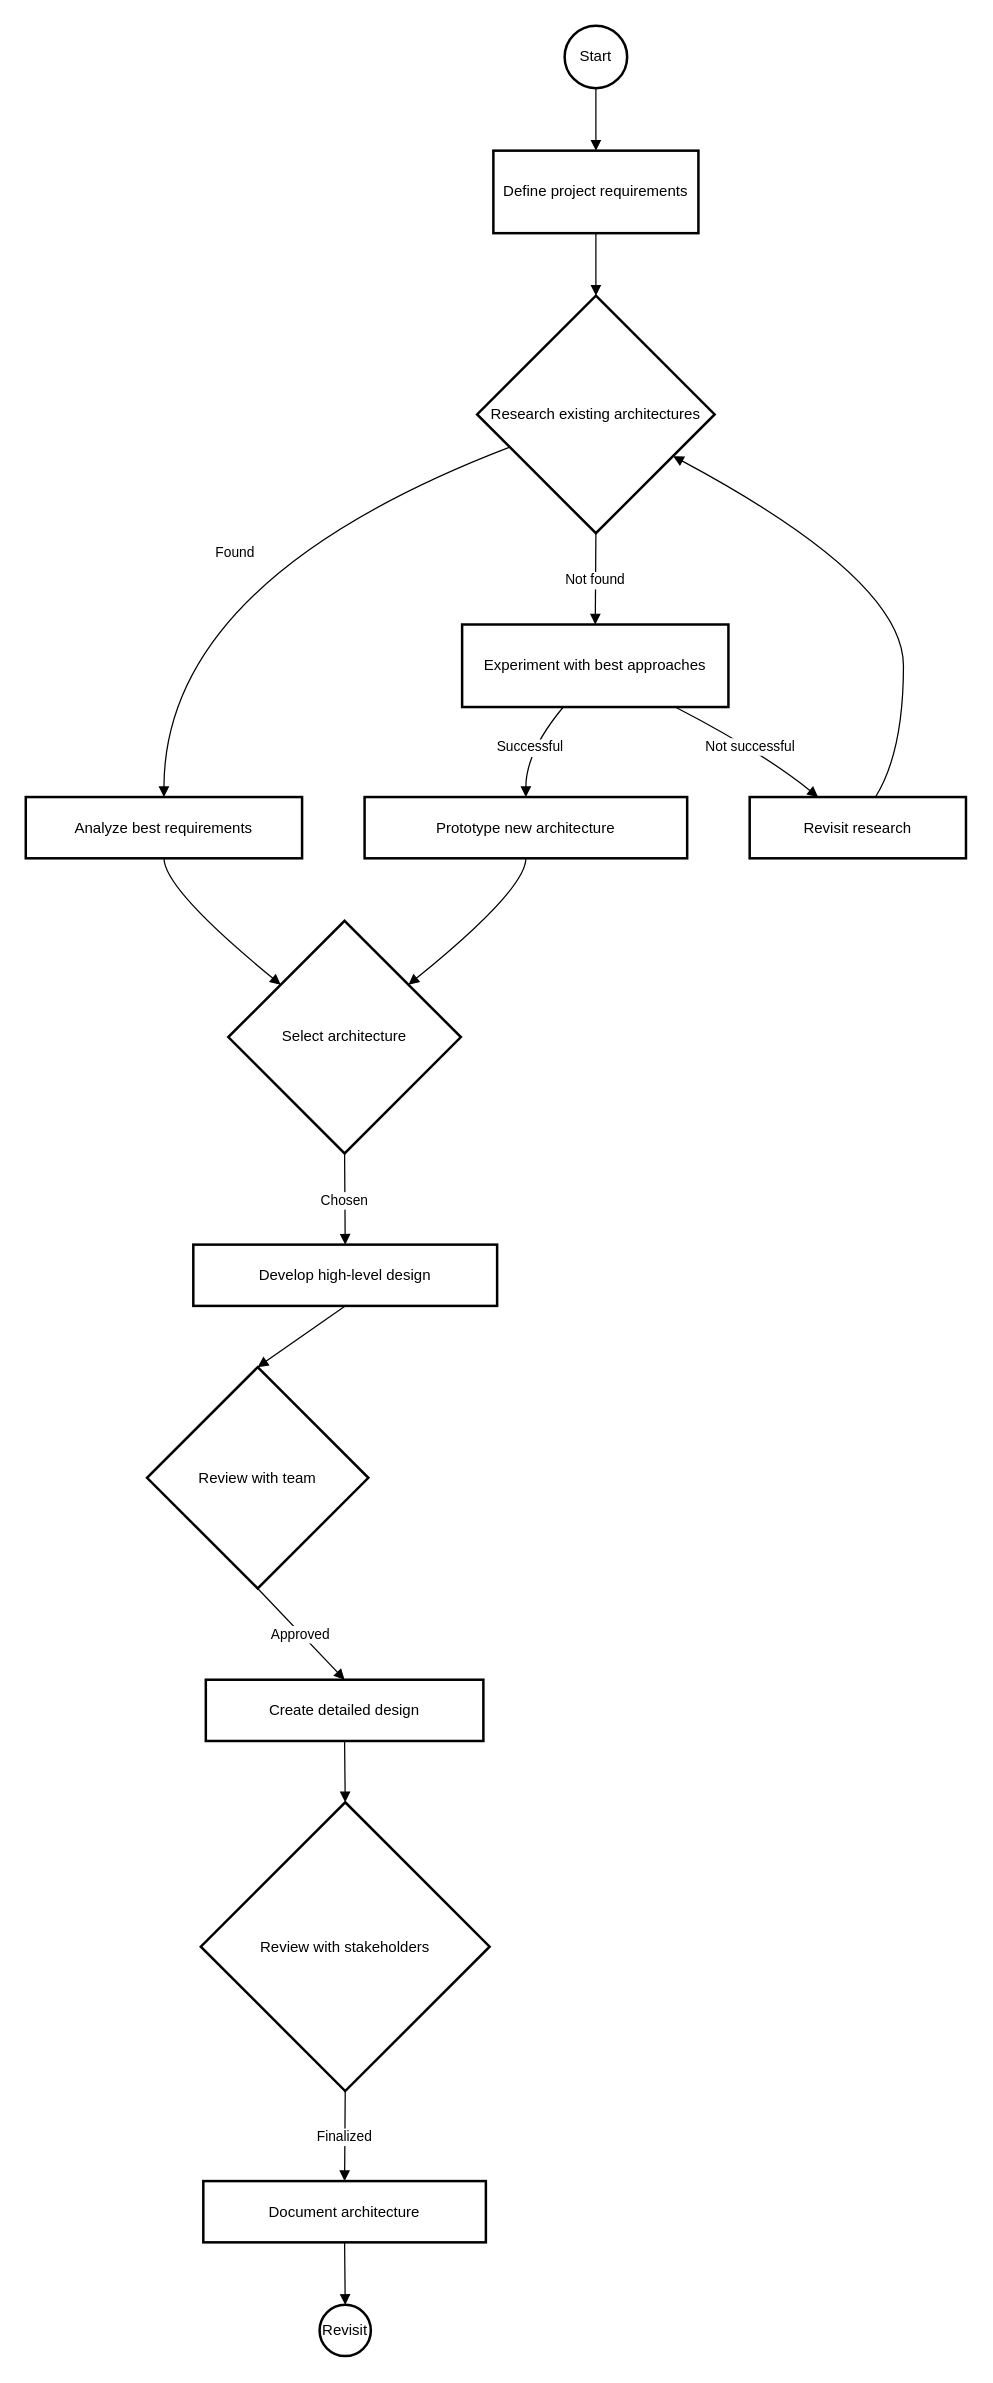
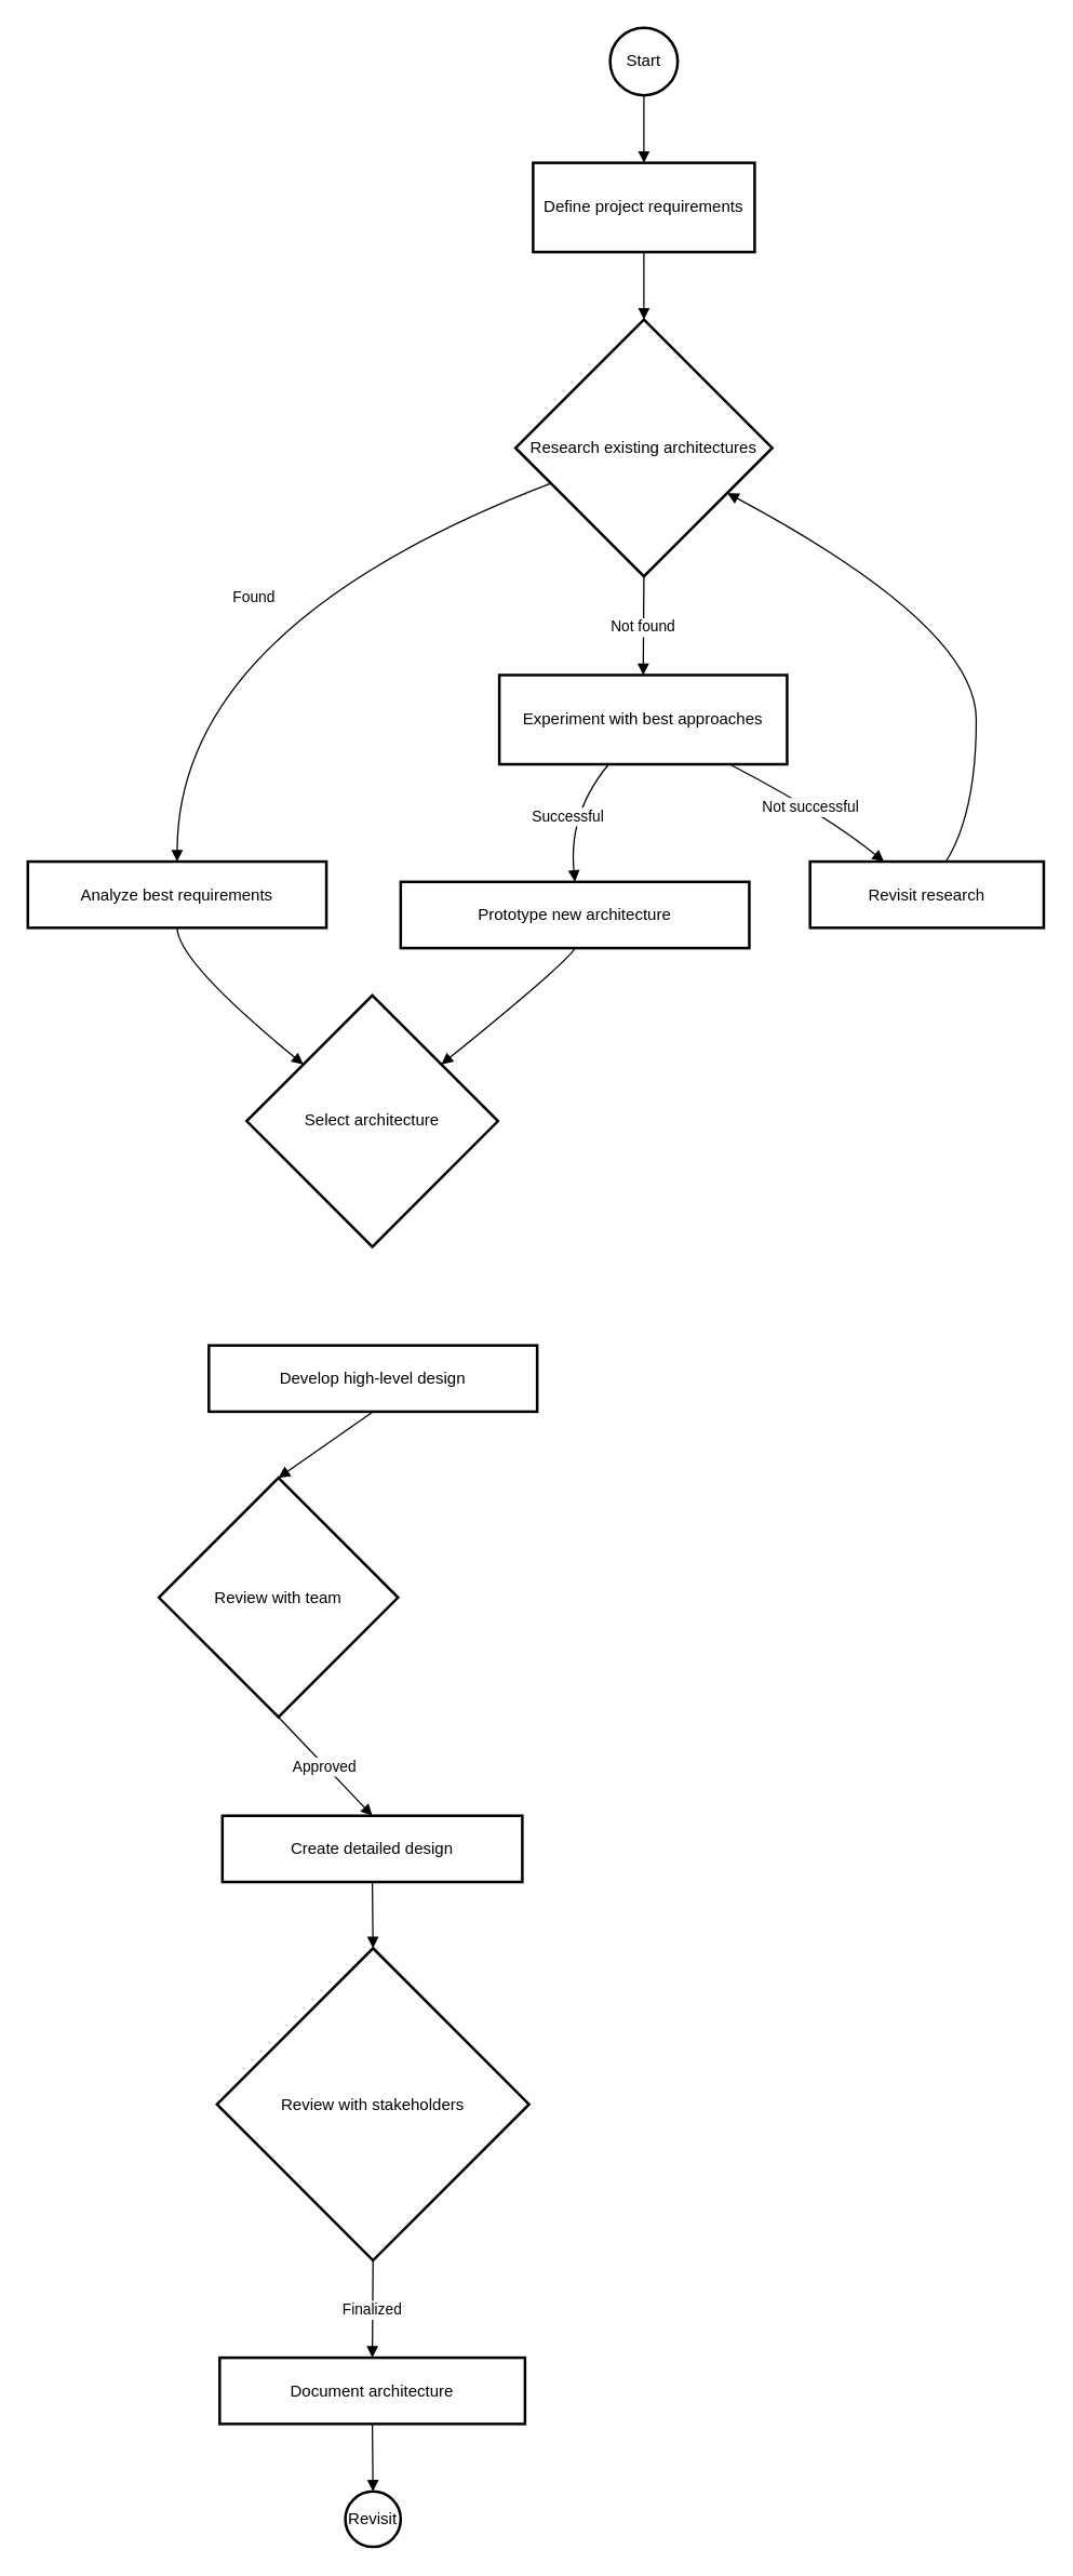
  <mxCell id="0" />
  <mxCell id="1" parent="0" />
  <mxCell id="2" value="Start" style="ellipse;aspect=fixed;strokeWidth=2;whiteSpace=wrap;" vertex="1" parent="1"><mxGeometry x="451" y="20" width="50" height="50" as="geometry" /></mxCell>
  <mxCell id="3" value="Define project requirements" style="whiteSpace=wrap;strokeWidth=2;" vertex="1" parent="1"><mxGeometry x="394" y="120" width="164" height="66" as="geometry" /></mxCell>
  <mxCell id="4" value="Research existing architectures" style="rhombus;strokeWidth=2;whiteSpace=wrap;" vertex="1" parent="1"><mxGeometry x="381" y="236" width="190" height="190" as="geometry" /></mxCell>
  <mxCell id="5" value="Analyze best requirements" style="whiteSpace=wrap;strokeWidth=2;" vertex="1" parent="1"><mxGeometry x="20" y="637" width="221" height="49" as="geometry" /></mxCell>
  <mxCell id="6" value="Experiment with best approaches" style="whiteSpace=wrap;strokeWidth=2;" vertex="1" parent="1"><mxGeometry x="369" y="499" width="213" height="66" as="geometry" /></mxCell>
  <mxCell id="7" value="Select architecture" style="rhombus;strokeWidth=2;whiteSpace=wrap;" vertex="1" parent="1"><mxGeometry x="182" y="736" width="186" height="186" as="geometry" /></mxCell>
  <mxCell id="8" value="Develop high-level design" style="whiteSpace=wrap;strokeWidth=2;" vertex="1" parent="1"><mxGeometry x="154" y="995" width="243" height="49" as="geometry" /></mxCell>
  <mxCell id="9" value="Review with team" style="rhombus;strokeWidth=2;whiteSpace=wrap;" vertex="1" parent="1"><mxGeometry x="117" y="1093" width="177" height="177" as="geometry" /></mxCell>
  <mxCell id="10" value="Create detailed design" style="whiteSpace=wrap;strokeWidth=2;" vertex="1" parent="1"><mxGeometry x="164" y="1343" width="222" height="49" as="geometry" /></mxCell>
  <mxCell id="11" value="Review with stakeholders" style="rhombus;strokeWidth=2;whiteSpace=wrap;" vertex="1" parent="1"><mxGeometry x="160" y="1441" width="231" height="231" as="geometry" /></mxCell>
  <mxCell id="12" value="Document architecture" style="whiteSpace=wrap;strokeWidth=2;" vertex="1" parent="1"><mxGeometry x="162" y="1744" width="226" height="49" as="geometry" /></mxCell>
  <mxCell id="13" value="Revisit" style="ellipse;aspect=fixed;strokeWidth=2;whiteSpace=wrap;" vertex="1" parent="1"><mxGeometry x="255" y="1843" width="41" height="41" as="geometry" /></mxCell>
- <mxCell id="14" value="Prototype new architecture" style="whiteSpace=wrap;strokeWidth=2;" vertex="1" parent="1"><mxGeometry x="291" y="637" width="258" height="49" as="geometry" /></mxCell>
+ <mxCell id="14" value="Prototype new architecture" style="whiteSpace=wrap;strokeWidth=2;" vertex="1" parent="1"><mxGeometry x="296" y="652" width="258" height="49" as="geometry" /></mxCell>
  <mxCell id="15" value="Revisit research" style="whiteSpace=wrap;strokeWidth=2;" vertex="1" parent="1"><mxGeometry x="599" y="637" width="173" height="49" as="geometry" /></mxCell>
  <mxCell id="16" value="" style="curved=1;startArrow=none;endArrow=block;exitX=0.5;exitY=1;entryX=0.5;entryY=0;" edge="1" parent="1" source="2" target="3"><mxGeometry relative="1" as="geometry"><Array as="points" /></mxGeometry></mxCell>
  <mxCell id="17" value="" style="curved=1;startArrow=none;endArrow=block;exitX=0.5;exitY=1;entryX=0.5;entryY=0;" edge="1" parent="1" source="3" target="4"><mxGeometry relative="1" as="geometry"><Array as="points" /></mxGeometry></mxCell>
  <mxCell id="18" value="Found" style="curved=1;startArrow=none;endArrow=block;exitX=0;exitY=0.69;entryX=0.5;entryY=0.01;" edge="1" parent="1" source="4" target="5"><mxGeometry relative="1" as="geometry"><Array as="points"><mxPoint x="131" y="463" /></Array></mxGeometry></mxCell>
  <mxCell id="19" value="Not found" style="curved=1;startArrow=none;endArrow=block;exitX=0.5;exitY=1;entryX=0.5;entryY=0;" edge="1" parent="1" source="4" target="6"><mxGeometry relative="1" as="geometry"><Array as="points" /></mxGeometry></mxCell>
  <mxCell id="20" value="" style="curved=1;startArrow=none;endArrow=block;exitX=0.5;exitY=1;entryX=0;entryY=0.09;" edge="1" parent="1" source="5" target="7"><mxGeometry relative="1" as="geometry"><Array as="points"><mxPoint x="131" y="711" /></Array></mxGeometry></mxCell>
- <mxCell id="21" value="Chosen" style="curved=1;startArrow=none;endArrow=block;exitX=0.5;exitY=1;entryX=0.5;entryY=0;" edge="1" parent="1" source="7" target="8"><mxGeometry relative="1" as="geometry"><Array as="points" /></mxGeometry></mxCell>
  <mxCell id="22" value="" style="curved=1;startArrow=none;endArrow=block;exitX=0.5;exitY=0.99;entryX=0.5;entryY=0;" edge="1" parent="1" source="8" target="9"><mxGeometry relative="1" as="geometry"><Array as="points" /></mxGeometry></mxCell>
  <mxCell id="23" value="Approved" style="curved=1;startArrow=none;endArrow=block;exitX=0.5;exitY=1;entryX=0.5;entryY=-0.01;" edge="1" parent="1" source="9" target="10"><mxGeometry relative="1" as="geometry"><Array as="points" /></mxGeometry></mxCell>
  <mxCell id="24" value="" style="curved=1;startArrow=none;endArrow=block;exitX=0.5;exitY=0.98;entryX=0.5;entryY=0;" edge="1" parent="1" source="10" target="11"><mxGeometry relative="1" as="geometry"><Array as="points" /></mxGeometry></mxCell>
  <mxCell id="25" value="Finalized" style="curved=1;startArrow=none;endArrow=block;exitX=0.5;exitY=1;entryX=0.5;entryY=0;" edge="1" parent="1" source="11" target="12"><mxGeometry relative="1" as="geometry"><Array as="points" /></mxGeometry></mxCell>
  <mxCell id="26" value="" style="curved=1;startArrow=none;endArrow=block;exitX=0.5;exitY=0.99;entryX=0.49;entryY=-0.01;" edge="1" parent="1" source="12" target="13"><mxGeometry relative="1" as="geometry"><Array as="points" /></mxGeometry></mxCell>
  <mxCell id="27" value="Successful" style="curved=1;startArrow=none;endArrow=block;exitX=0.38;exitY=1;entryX=0.5;entryY=0.01;" edge="1" parent="1" source="6" target="14"><mxGeometry relative="1" as="geometry"><Array as="points"><mxPoint x="420" y="601" /></Array></mxGeometry></mxCell>
  <mxCell id="28" value="" style="curved=1;startArrow=none;endArrow=block;exitX=0.5;exitY=1;entryX=1;entryY=0.09;" edge="1" parent="1" source="14" target="7"><mxGeometry relative="1" as="geometry"><Array as="points"><mxPoint x="420" y="711" /></Array></mxGeometry></mxCell>
  <mxCell id="29" value="Not successful" style="curved=1;startArrow=none;endArrow=block;exitX=0.8;exitY=1;entryX=0.32;entryY=0.01;" edge="1" parent="1" source="6" target="15"><mxGeometry relative="1" as="geometry"><Array as="points"><mxPoint x="609" y="601" /></Array></mxGeometry></mxCell>
  <mxCell id="30" value="" style="curved=1;startArrow=none;endArrow=block;exitX=0.58;exitY=0.01;entryX=1;entryY=0.77;" edge="1" parent="1" source="15" target="4"><mxGeometry relative="1" as="geometry"><Array as="points"><mxPoint x="722" y="601" /><mxPoint x="722" y="463" /></Array></mxGeometry></mxCell>
